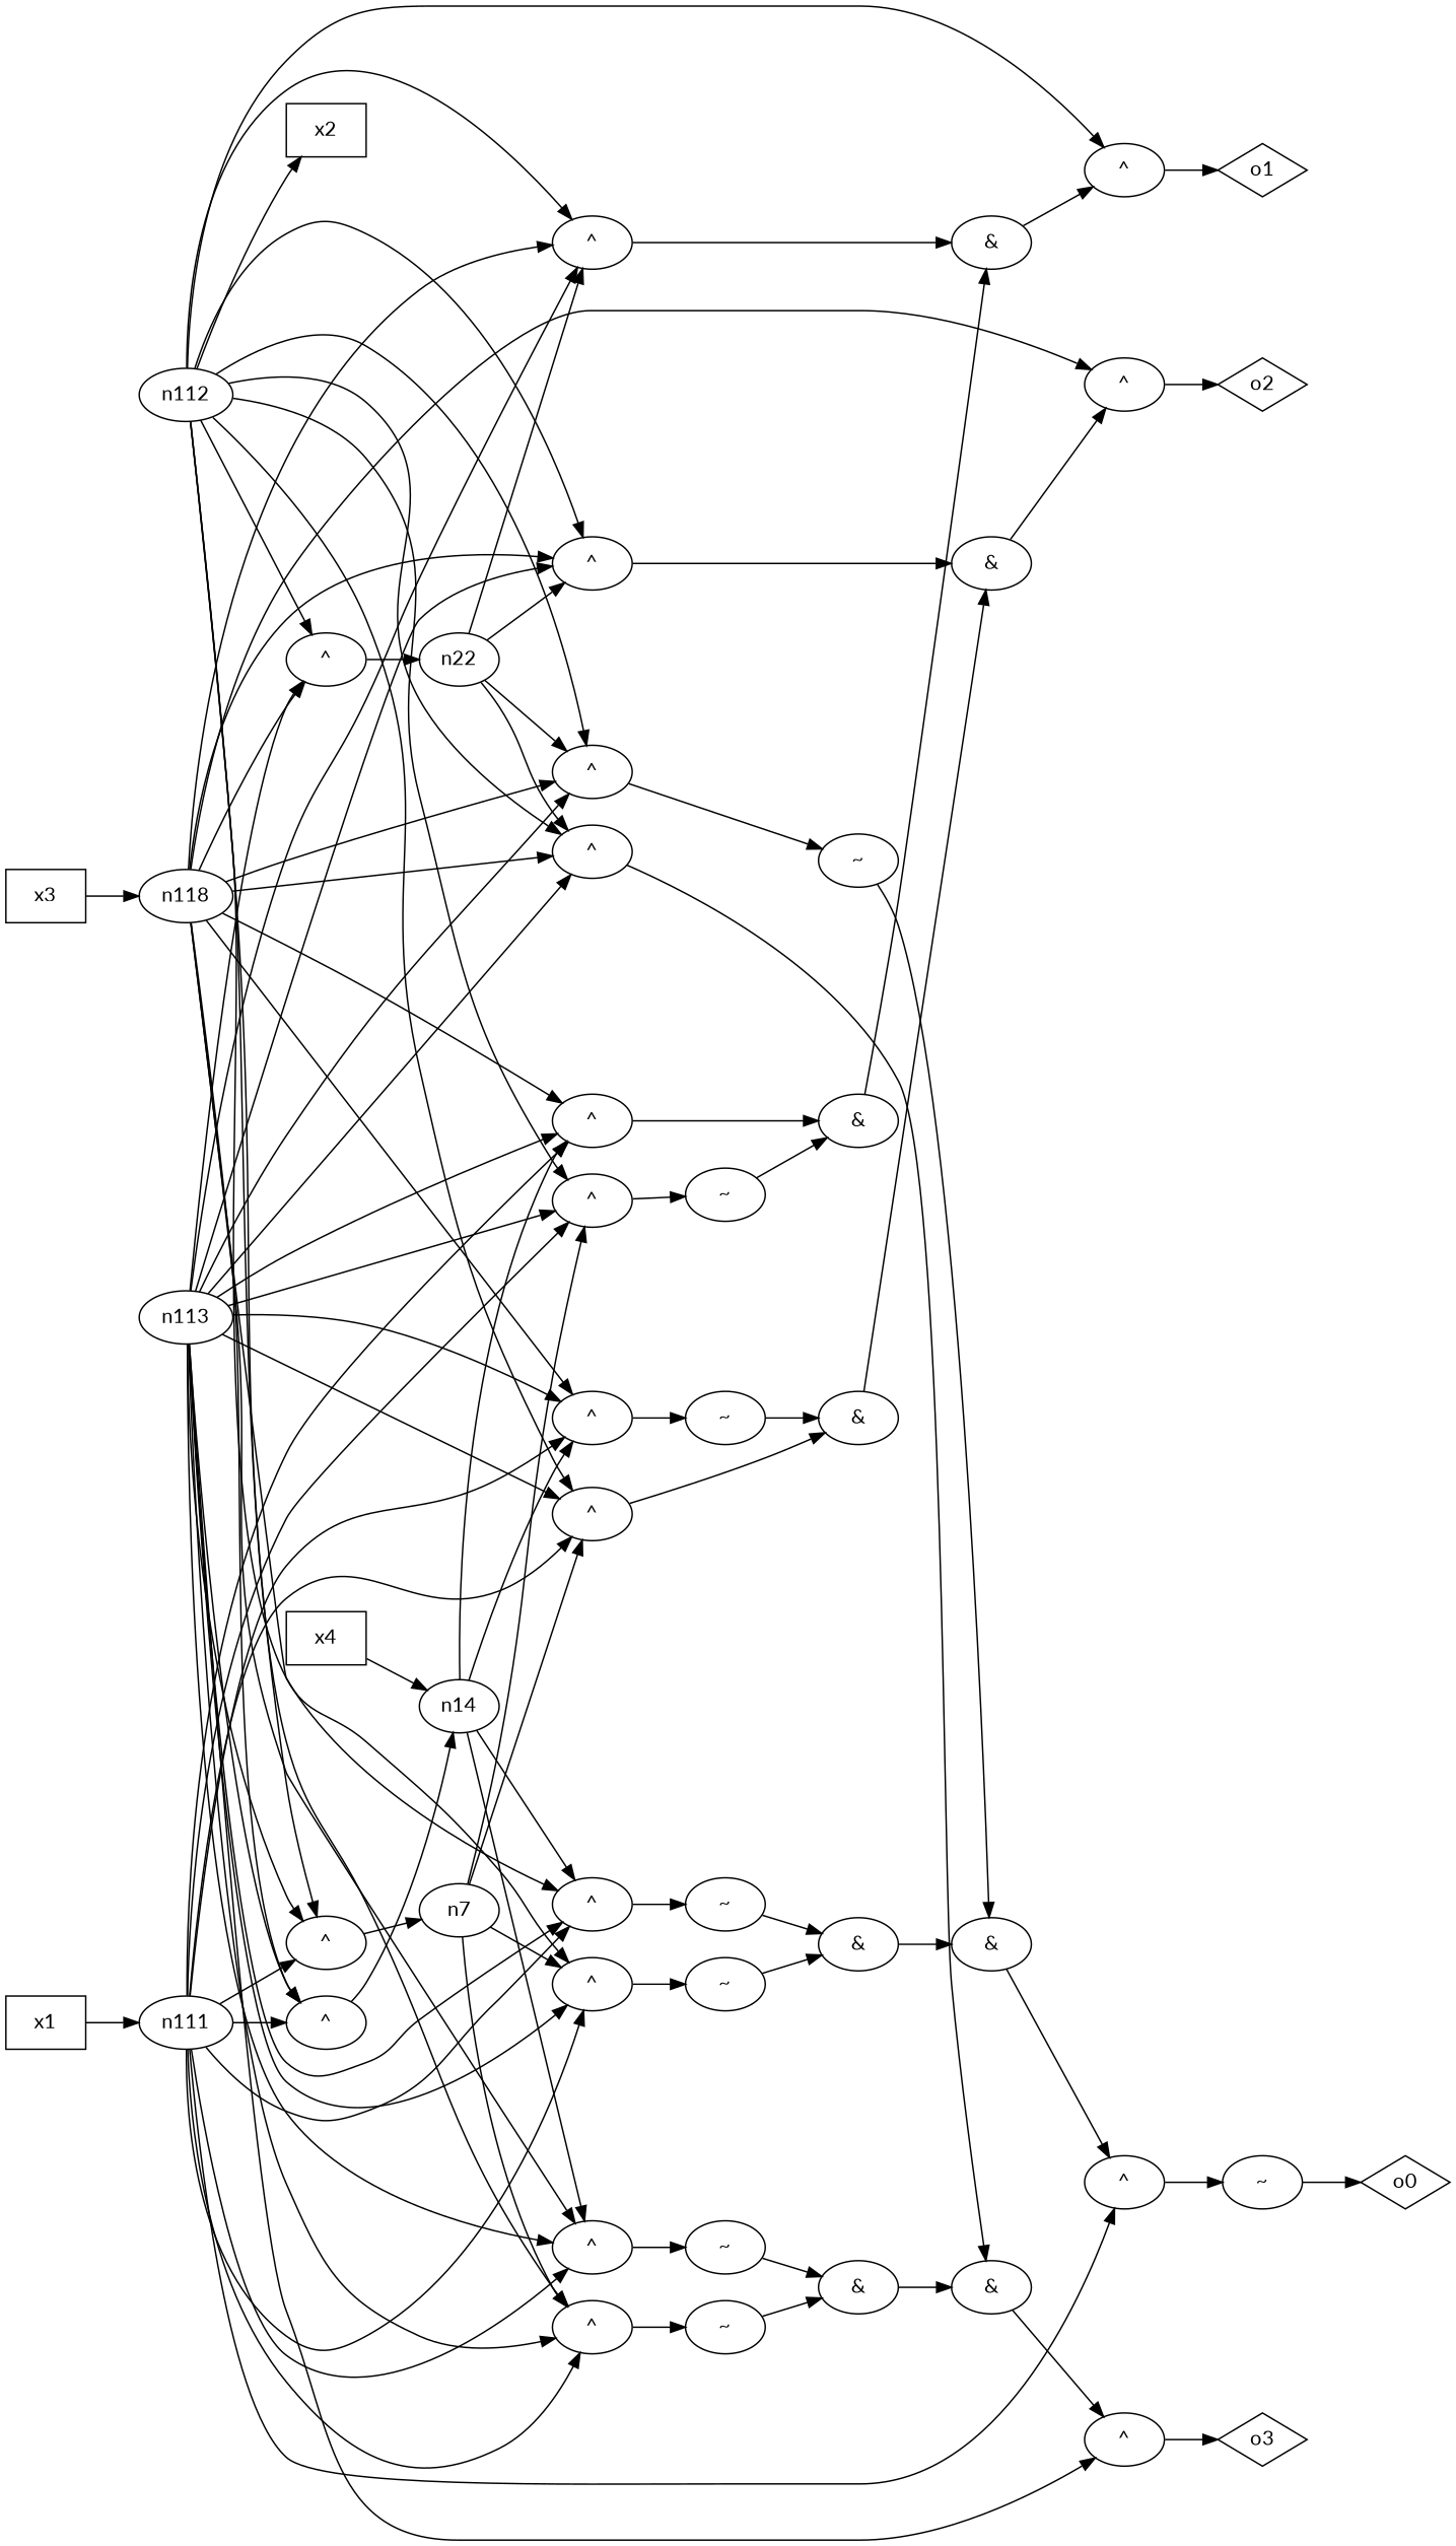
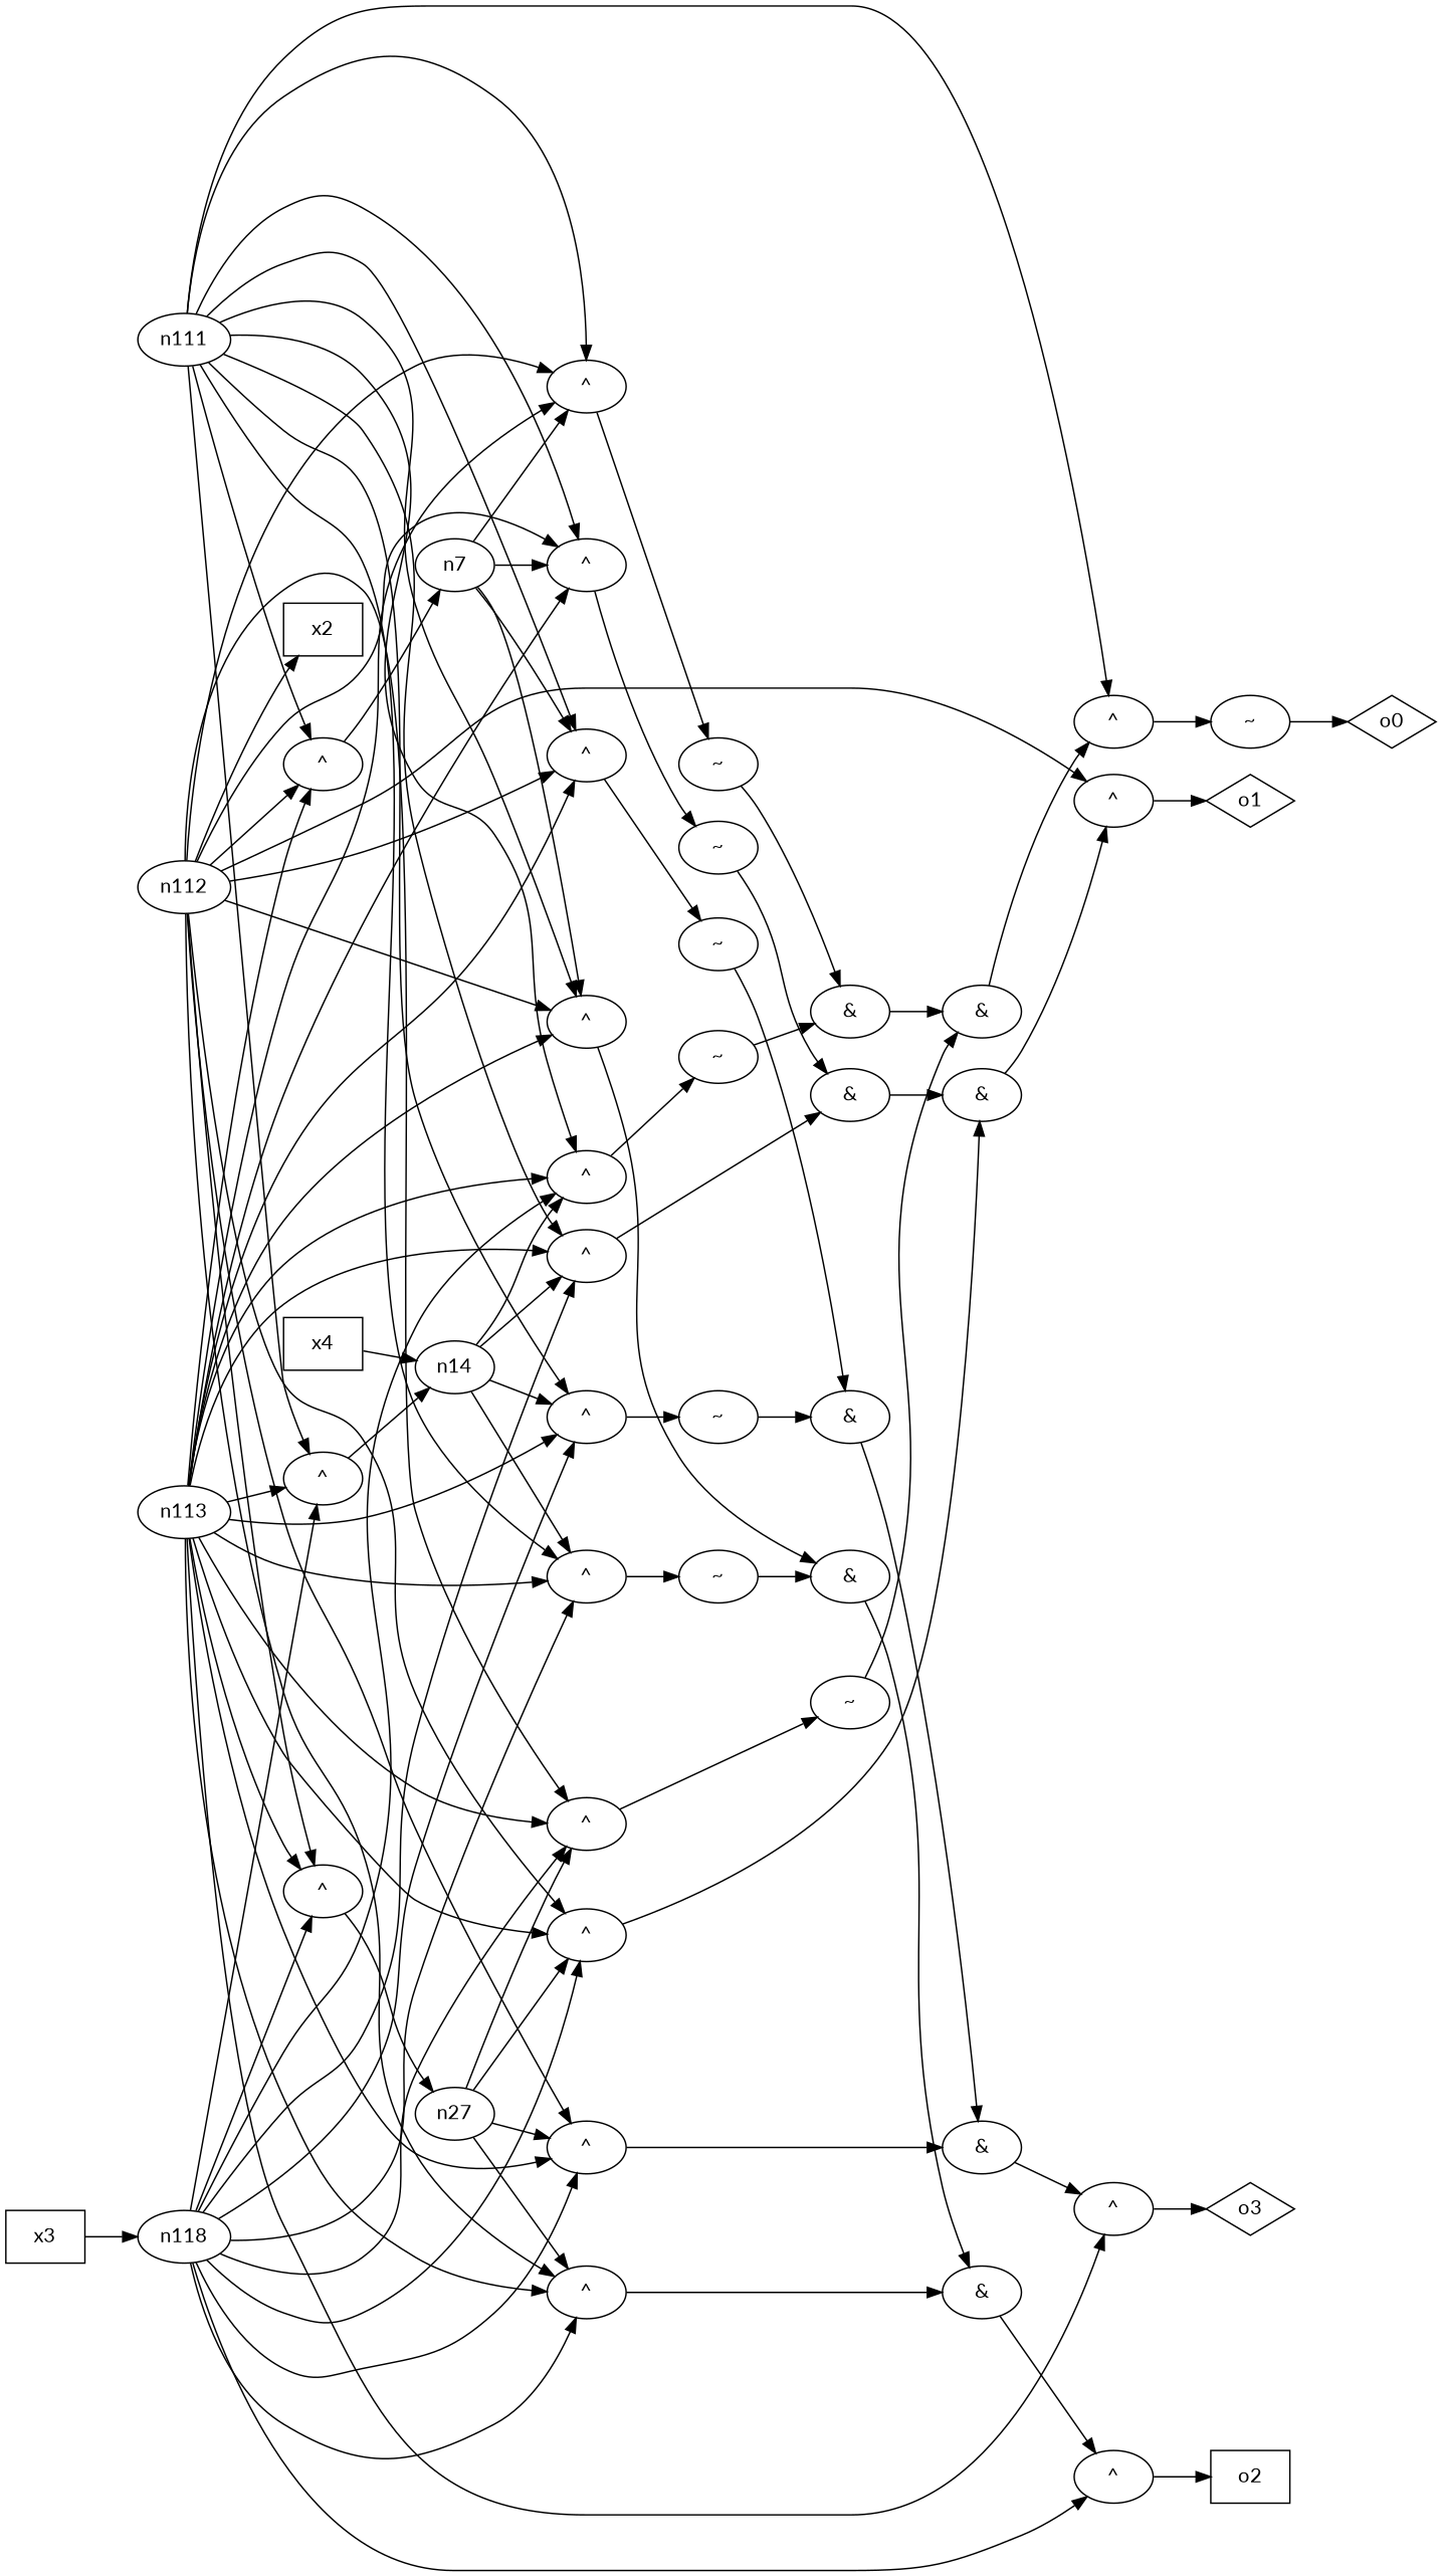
  digraph {
    fontname=Lato
    rankdir=LR
    node [fontname=Lato]
    edge [fontname=Lato]
    n0 [label=o0 shape=diamond]
    n1 [label="^"]
    n23 [label="~"]
    n2 [label="&"]
    n3 [label="&"]
    n4 [label="^"]
    n17 [label="~"]
    n7
    n31 [label="^"]
    n59 [label="^"]
    n85 [label="^"]
    n6 [label="~"]
    n57 [label="&"]
    n12 [label="~"]
    n11 [label="^"]
    n5 [label="~"]
    n14
    n39 [label="^"]
    n66 [label="^"]
    n92 [label="^"]
    n30 [label="&"]
    n13 [label="~"]
    n15 [label="~"]
    n18 [label="~"]
    n19 [label="^"]
-   n22
+   n22 [label=n27]
    n46 [label="^"]
    n73 [label="^"]
    n99 [label="^"]
    n29 [label="&"]
    n56 [label="&"]
    n83 [label="&"]
    n27 [label=o1 shape=diamond]
    n28 [label="^"]
-   n54 [label=o2 shape=diamond]
+   n54 [label=o2 shape=box]
    n55 [label="^"]
    n81 [label=o3 shape=diamond]
    n82 [label="^"]
    n84 [label="&"]
    n109 [label="^"]
    n111
    n115 [label="^"]
    n112
    n124 [label="^"]
    n126 [label=x2 shape=box]
    n113
    n118
-   n117 [label=x1 shape=box]
    n119 [label=x4 shape=box]
    n122 [label=x3 shape=box]
    n1 -> n23
    n23 -> n0
    n2 -> n1
    n3 -> n2
    n4 -> n17
    n17 -> n3
    n7 -> n4
    n7 -> n31
    n7 -> n59
    n7 -> n85
    n31 -> n6
    n59 -> n57
    n85 -> n12
    n6 -> n30
    n57 -> n56
    n12 -> n84
    n11 -> n5
    n5 -> n3
    n14 -> n11
    n14 -> n39
    n14 -> n66
    n14 -> n92
    n39 -> n30
    n66 -> n13
    n92 -> n15
    n30 -> n29
    n13 -> n57
    n15 -> n84
    n18 -> n2
    n19 -> n18
    n22 -> n19
    n22 -> n46
    n22 -> n73
    n22 -> n99
    n46 -> n29
    n73 -> n56
    n99 -> n83
    n29 -> n28
    n56 -> n55
    n83 -> n82
    n28 -> n27
    n55 -> n54
    n82 -> n81
    n84 -> n83
    n109 -> n7
    n111 -> n1
    n111 -> n4
    n111 -> n31
    n111 -> n59
    n111 -> n85
    n111 -> n11
    n111 -> n39
    n111 -> n66
    n111 -> n92
    n111 -> n109
    n111 -> n115
    n115 -> n14
    n112 -> n4
    n112 -> n31
    n112 -> n59
    n112 -> n85
    n112 -> n19
    n112 -> n46
    n112 -> n73
    n112 -> n99
    n112 -> n28
    n112 -> n109
    n112 -> n124
    n112 -> n126
    n124 -> n22
    n113 -> n4
    n113 -> n31
    n113 -> n59
    n113 -> n85
    n113 -> n11
    n113 -> n39
    n113 -> n66
    n113 -> n92
    n113 -> n19
    n113 -> n46
    n113 -> n73
    n113 -> n99
    n113 -> n82
    n113 -> n109
    n113 -> n115
    n113 -> n124
    n118 -> n11
    n118 -> n39
    n118 -> n66
    n118 -> n92
    n118 -> n19
    n118 -> n46
    n118 -> n73
    n118 -> n99
    n118 -> n55
    n118 -> n115
    n118 -> n124
-   n117 -> n111
    n119 -> n14
    n122 -> n118
  }
